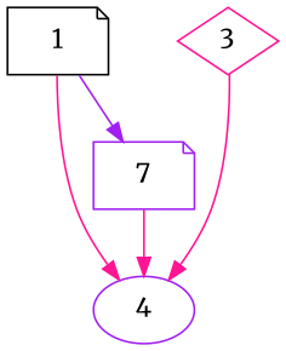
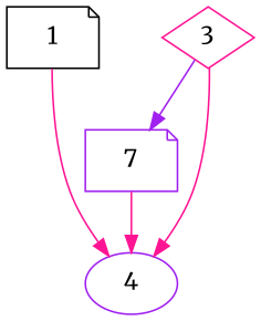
  digraph {
    fontname=Merriweather
    node [color=purple entry=0 exit=0 fontname=Merriweather loop=0 shape=note]
    edge [color=deeppink fontname=Merriweather]
    n1 [color=black entry=1 label=1]
    n2 [label=7]
    n3 [exit=1 label=4 shape=ellipse]
    n4 [color=deeppink label=3 shape=diamond]
-   n1 -> n2 [color=purple]
+   n4 -> n2 [color=purple]
    n1 -> n3
    n2 -> n3
    n4 -> n3
  }
